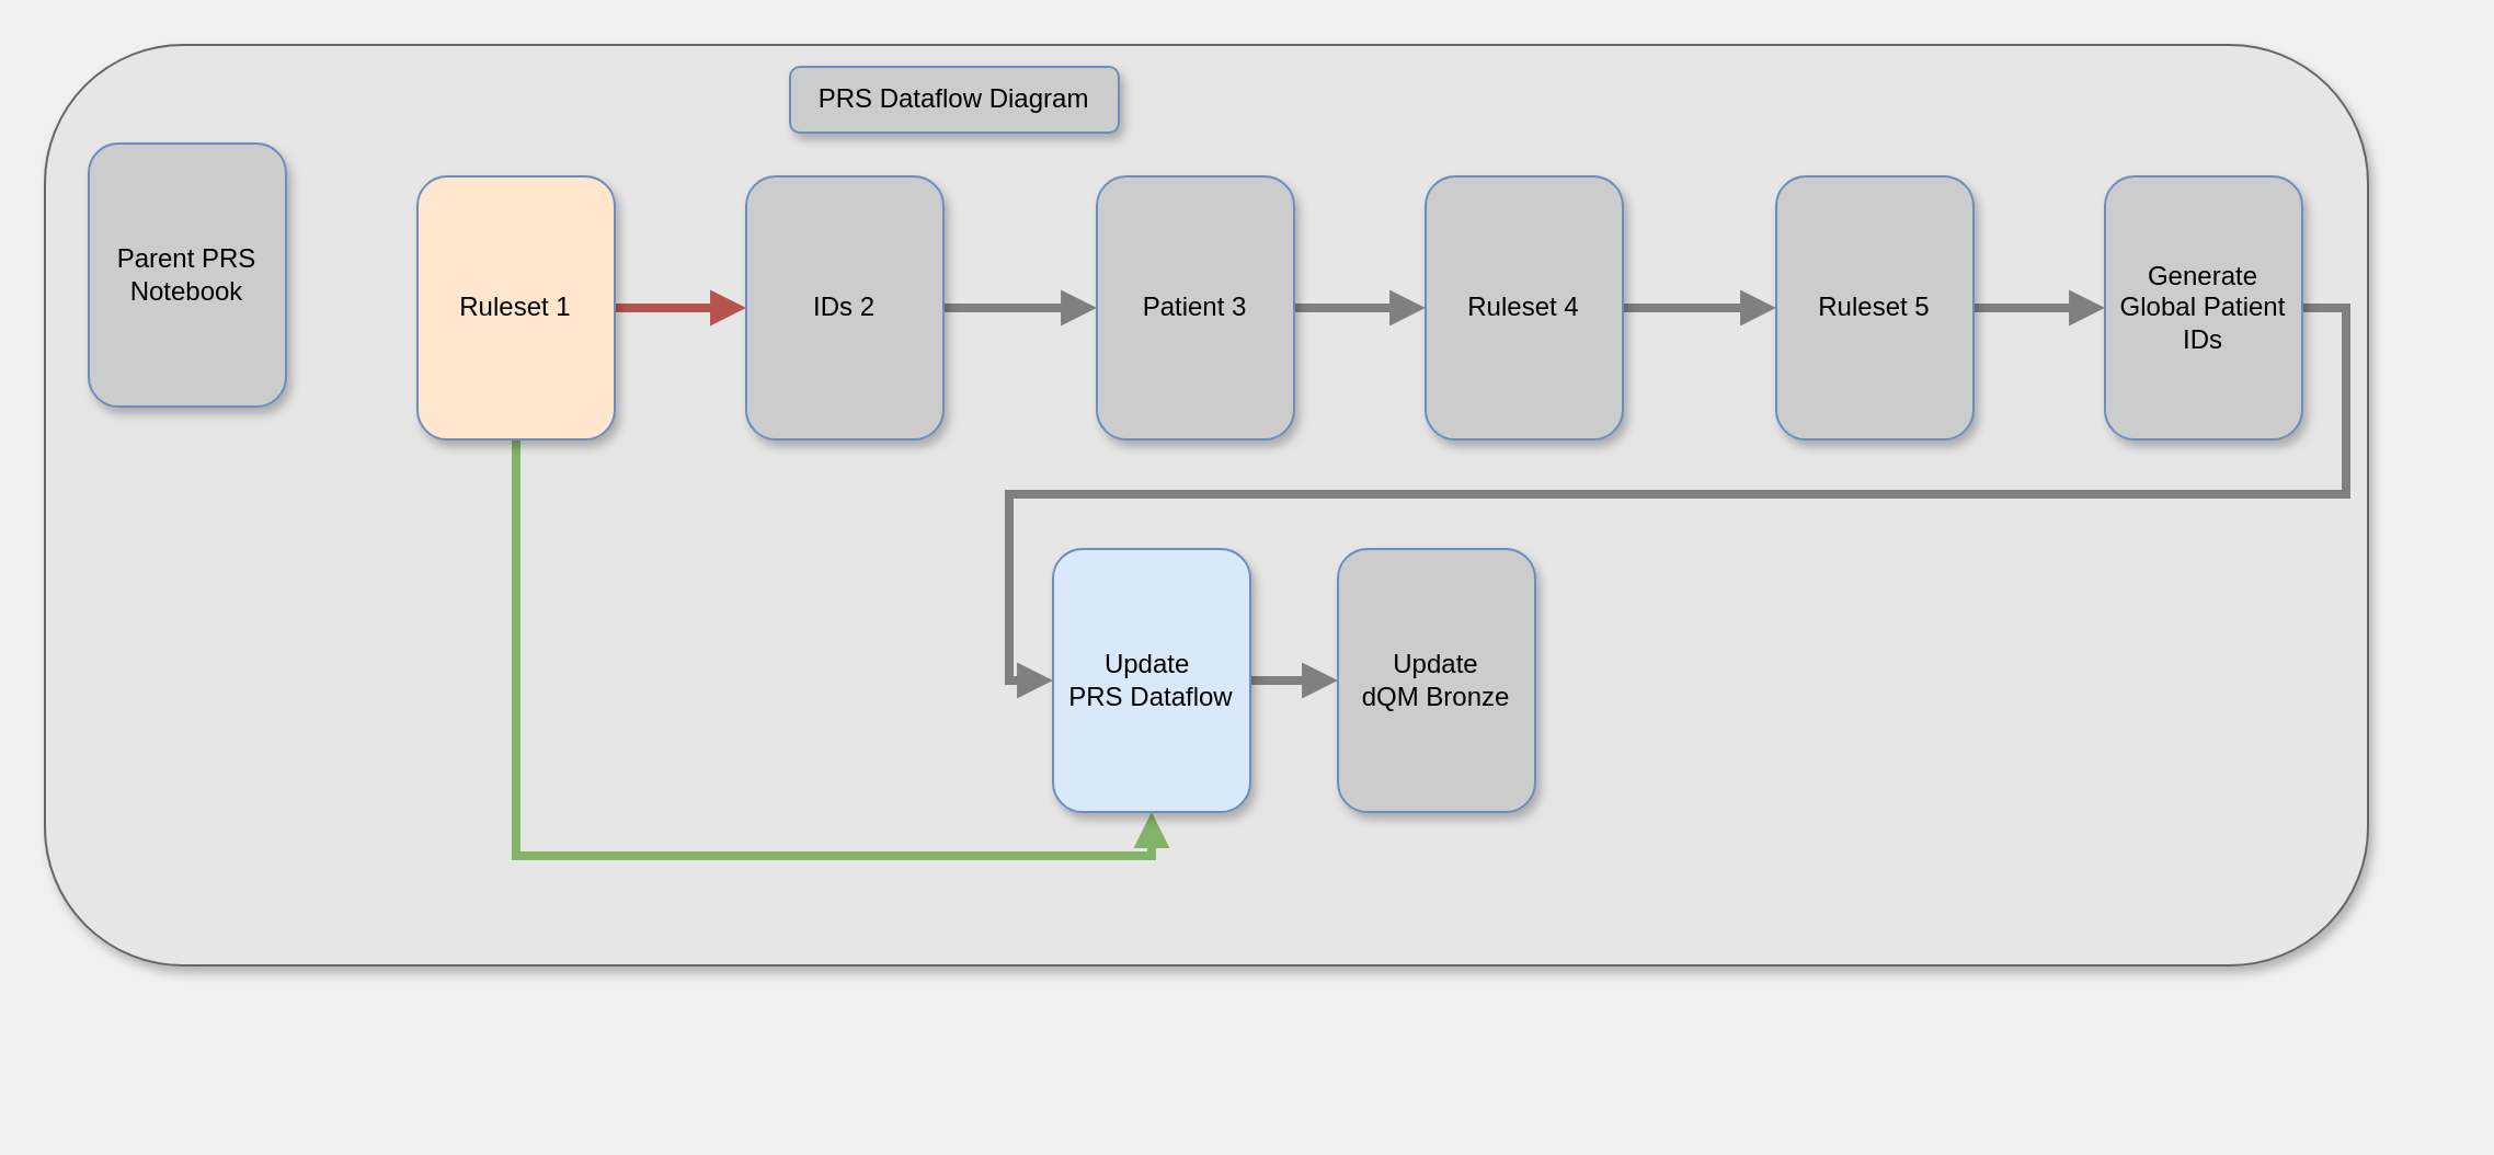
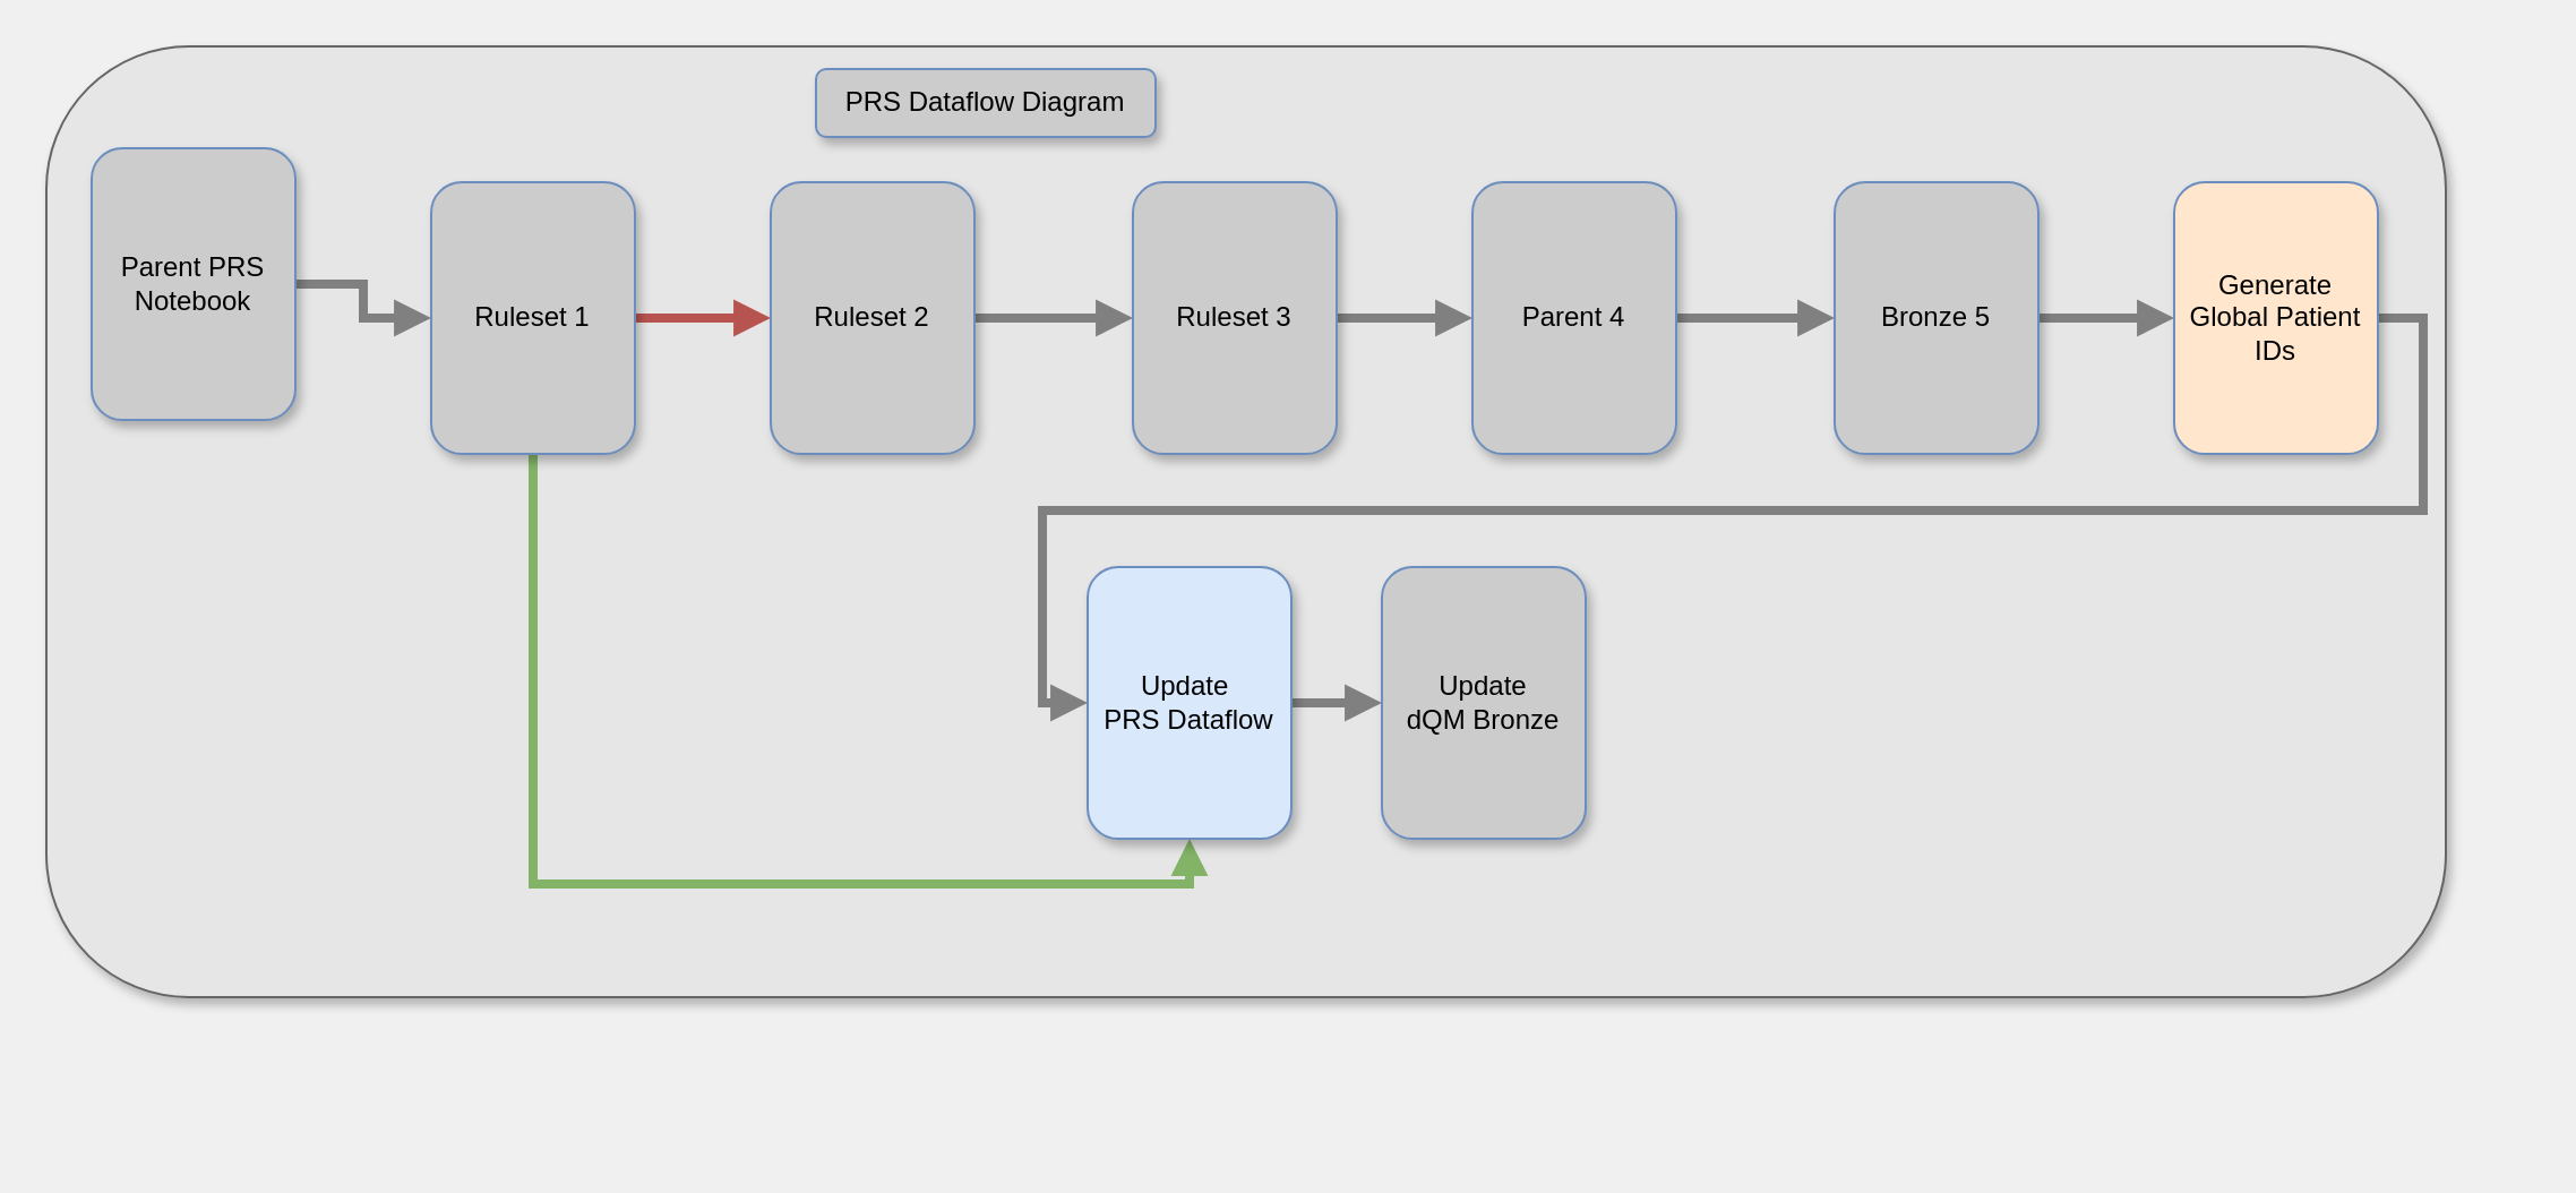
  <mxCell id="0" />
  <mxCell id="1" parent="0" />
  <mxCell id="2" value="" style="rounded=1;whiteSpace=wrap;html=1;shadow=1;glass=0;fillColor=#E6E6E6;strokeColor=#666666;fontColor=#333333;" parent="1" vertex="1"><mxGeometry x="20" y="20" width="1060" height="420" as="geometry" /></mxCell>
+ <mxCell id="3" style="edgeStyle=orthogonalEdgeStyle;rounded=0;orthogonalLoop=1;jettySize=auto;html=1;exitX=1;exitY=0.5;exitDx=0;exitDy=0;entryX=0;entryY=0.5;entryDx=0;entryDy=0;endArrow=block;endFill=1;strokeColor=#808080;strokeWidth=4;" parent="1" source="4" target="8" edge="1"><mxGeometry relative="1" as="geometry" /></mxCell>
  <mxCell id="4" value="Parent PRS Notebook" style="rounded=1;whiteSpace=wrap;html=1;fillColor=#CCCCCC;shadow=1;strokeColor=#6c8ebf;" parent="1" vertex="1"><mxGeometry x="40" y="65" width="90" height="120" as="geometry" /></mxCell>
  <mxCell id="5" style="edgeStyle=orthogonalEdgeStyle;rounded=0;orthogonalLoop=1;jettySize=auto;html=1;exitX=0.5;exitY=1;exitDx=0;exitDy=0;strokeColor=#000000;" parent="1" edge="1"><mxGeometry relative="1" as="geometry"><mxPoint x="1116" y="504.25" as="sourcePoint" /><mxPoint x="1116" y="504.25" as="targetPoint" /></mxGeometry></mxCell>
  <mxCell id="6" style="edgeStyle=orthogonalEdgeStyle;shape=connector;rounded=0;orthogonalLoop=1;jettySize=auto;html=1;exitX=1;exitY=0.5;exitDx=0;exitDy=0;entryX=0;entryY=0.5;entryDx=0;entryDy=0;strokeColor=#b85450;strokeWidth=4;align=center;verticalAlign=middle;fontFamily=Helvetica;fontSize=11;fontColor=default;labelBackgroundColor=default;endArrow=block;endFill=1;fillColor=#f8cecc;" edge="1" parent="1" source="8" target="10"><mxGeometry relative="1" as="geometry" /></mxCell>
  <mxCell id="7" style="edgeStyle=orthogonalEdgeStyle;shape=connector;rounded=0;orthogonalLoop=1;jettySize=auto;html=1;exitX=0.5;exitY=1;exitDx=0;exitDy=0;entryX=0.5;entryY=1;entryDx=0;entryDy=0;strokeColor=#82b366;strokeWidth=4;align=center;verticalAlign=middle;fontFamily=Helvetica;fontSize=11;fontColor=default;labelBackgroundColor=default;endArrow=block;endFill=1;fillColor=#d5e8d4;" edge="1" parent="1" source="8" target="19"><mxGeometry relative="1" as="geometry" /></mxCell>
- <mxCell id="8" value="Ruleset 1" style="rounded=1;whiteSpace=wrap;html=1;fillColor=#ffe6cc;shadow=1;strokeColor=#6c8ebf;" parent="1" vertex="1"><mxGeometry x="190" y="80" width="90" height="120" as="geometry" /></mxCell>
+ <mxCell id="8" value="Ruleset 1" style="rounded=1;whiteSpace=wrap;html=1;fillColor=#CCCCCC;shadow=1;strokeColor=#6c8ebf;" parent="1" vertex="1"><mxGeometry x="190" y="80" width="90" height="120" as="geometry" /></mxCell>
  <mxCell id="9" style="edgeStyle=orthogonalEdgeStyle;shape=connector;rounded=0;orthogonalLoop=1;jettySize=auto;html=1;exitX=1;exitY=0.5;exitDx=0;exitDy=0;entryX=0;entryY=0.5;entryDx=0;entryDy=0;strokeColor=#808080;strokeWidth=4;align=center;verticalAlign=middle;fontFamily=Helvetica;fontSize=11;fontColor=default;labelBackgroundColor=default;endArrow=block;endFill=1;fillColor=#d5e8d4;" edge="1" parent="1" source="10" target="12"><mxGeometry relative="1" as="geometry" /></mxCell>
- <mxCell id="10" value="IDs 2" style="rounded=1;whiteSpace=wrap;html=1;fillColor=#CCCCCC;shadow=1;strokeColor=#6c8ebf;" parent="1" vertex="1"><mxGeometry x="340" y="80" width="90" height="120" as="geometry" /></mxCell>
+ <mxCell id="10" value="Ruleset 2" style="rounded=1;whiteSpace=wrap;html=1;fillColor=#CCCCCC;shadow=1;strokeColor=#6c8ebf;" parent="1" vertex="1"><mxGeometry x="340" y="80" width="90" height="120" as="geometry" /></mxCell>
  <mxCell id="11" style="edgeStyle=orthogonalEdgeStyle;shape=connector;rounded=0;orthogonalLoop=1;jettySize=auto;html=1;exitX=1;exitY=0.5;exitDx=0;exitDy=0;entryX=0;entryY=0.5;entryDx=0;entryDy=0;strokeColor=#808080;strokeWidth=4;align=center;verticalAlign=middle;fontFamily=Helvetica;fontSize=11;fontColor=default;labelBackgroundColor=default;endArrow=block;endFill=1;fillColor=#d5e8d4;" edge="1" parent="1" source="12" target="14"><mxGeometry relative="1" as="geometry" /></mxCell>
- <mxCell id="12" value="Patient 3" style="rounded=1;whiteSpace=wrap;html=1;fillColor=#CCCCCC;shadow=1;strokeColor=#6c8ebf;" parent="1" vertex="1"><mxGeometry x="500" y="80" width="90" height="120" as="geometry" /></mxCell>
+ <mxCell id="12" value="Ruleset 3" style="rounded=1;whiteSpace=wrap;html=1;fillColor=#CCCCCC;shadow=1;strokeColor=#6c8ebf;" parent="1" vertex="1"><mxGeometry x="500" y="80" width="90" height="120" as="geometry" /></mxCell>
  <mxCell id="13" style="edgeStyle=orthogonalEdgeStyle;shape=connector;rounded=0;orthogonalLoop=1;jettySize=auto;html=1;exitX=1;exitY=0.5;exitDx=0;exitDy=0;entryX=0;entryY=0.5;entryDx=0;entryDy=0;strokeColor=#808080;strokeWidth=4;align=center;verticalAlign=middle;fontFamily=Helvetica;fontSize=11;fontColor=default;labelBackgroundColor=default;endArrow=block;endFill=1;" edge="1" parent="1" source="14" target="17"><mxGeometry relative="1" as="geometry" /></mxCell>
- <mxCell id="14" value="Ruleset 4" style="rounded=1;whiteSpace=wrap;html=1;fillColor=#CCCCCC;shadow=1;strokeColor=#6c8ebf;" parent="1" vertex="1"><mxGeometry x="650" y="80" width="90" height="120" as="geometry" /></mxCell>
+ <mxCell id="14" value="Parent 4" style="rounded=1;whiteSpace=wrap;html=1;fillColor=#CCCCCC;shadow=1;strokeColor=#6c8ebf;" parent="1" vertex="1"><mxGeometry x="650" y="80" width="90" height="120" as="geometry" /></mxCell>
  <mxCell id="15" style="edgeStyle=orthogonalEdgeStyle;shape=connector;rounded=0;orthogonalLoop=1;jettySize=auto;html=1;exitX=1;exitY=0.5;exitDx=0;exitDy=0;entryX=0;entryY=0.5;entryDx=0;entryDy=0;strokeColor=#808080;strokeWidth=4;align=center;verticalAlign=middle;fontFamily=Helvetica;fontSize=11;fontColor=default;labelBackgroundColor=default;endArrow=block;endFill=1;" edge="1" parent="1" source="22" target="19"><mxGeometry relative="1" as="geometry" /></mxCell>
  <mxCell id="16" style="edgeStyle=orthogonalEdgeStyle;shape=connector;rounded=0;orthogonalLoop=1;jettySize=auto;html=1;exitX=1;exitY=0.5;exitDx=0;exitDy=0;entryX=0;entryY=0.5;entryDx=0;entryDy=0;strokeColor=#808080;strokeWidth=4;align=center;verticalAlign=middle;fontFamily=Helvetica;fontSize=11;fontColor=default;labelBackgroundColor=default;endArrow=block;endFill=1;" edge="1" parent="1" source="17" target="22"><mxGeometry relative="1" as="geometry" /></mxCell>
- <mxCell id="17" value="Ruleset 5" style="rounded=1;whiteSpace=wrap;html=1;fillColor=#CCCCCC;shadow=1;strokeColor=#6c8ebf;" parent="1" vertex="1"><mxGeometry x="810" y="80" width="90" height="120" as="geometry" /></mxCell>
+ <mxCell id="17" value="Bronze 5" style="rounded=1;whiteSpace=wrap;html=1;fillColor=#CCCCCC;shadow=1;strokeColor=#6c8ebf;" parent="1" vertex="1"><mxGeometry x="810" y="80" width="90" height="120" as="geometry" /></mxCell>
  <mxCell id="18" style="edgeStyle=orthogonalEdgeStyle;shape=connector;rounded=0;orthogonalLoop=1;jettySize=auto;html=1;exitX=1;exitY=0.5;exitDx=0;exitDy=0;entryX=0;entryY=0.5;entryDx=0;entryDy=0;strokeColor=#808080;strokeWidth=4;align=center;verticalAlign=middle;fontFamily=Helvetica;fontSize=11;fontColor=default;labelBackgroundColor=default;endArrow=block;endFill=1;" edge="1" parent="1" source="19" target="20"><mxGeometry relative="1" as="geometry" /></mxCell>
  <mxCell id="19" value="Update&amp;nbsp;&lt;div&gt;PRS Dataflow&lt;/div&gt;" style="rounded=1;whiteSpace=wrap;html=1;fillColor=#dae8fc;shadow=1;strokeColor=#6c8ebf;" parent="1" vertex="1"><mxGeometry x="480" y="250" width="90" height="120" as="geometry" /></mxCell>
  <mxCell id="20" value="Update&lt;div&gt;dQM Bronze&lt;/div&gt;" style="rounded=1;whiteSpace=wrap;html=1;fillColor=#cccccc;shadow=1;strokeColor=#6c8ebf;" parent="1" vertex="1"><mxGeometry x="610" y="250" width="90" height="120" as="geometry" /></mxCell>
  <mxCell id="21" value="PRS Dataflow Diagram" style="rounded=1;whiteSpace=wrap;html=1;fillColor=#CCCCCC;shadow=1;strokeColor=#6c8ebf;" vertex="1" parent="1"><mxGeometry x="360" y="30" width="150" height="30" as="geometry" /></mxCell>
- <mxCell id="22" value="Generate&lt;div&gt;Global Patient IDs&lt;/div&gt;" style="rounded=1;whiteSpace=wrap;html=1;fillColor=#CCCCCC;shadow=1;strokeColor=#6c8ebf;" vertex="1" parent="1"><mxGeometry x="960" y="80" width="90" height="120" as="geometry" /></mxCell>
+ <mxCell id="22" value="Generate&lt;div&gt;Global Patient IDs&lt;/div&gt;" style="rounded=1;whiteSpace=wrap;html=1;fillColor=#ffe6cc;shadow=1;strokeColor=#6c8ebf;" vertex="1" parent="1"><mxGeometry x="960" y="80" width="90" height="120" as="geometry" /></mxCell>
